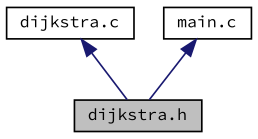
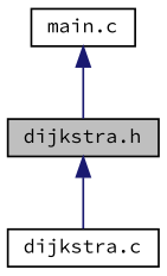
  digraph {
    fontname="Source Code Pro"
    node [color=black fillcolor=white fontname="Source Code Pro" fontsize=10 shape=record style=filled]
    edge [color=midnightblue dir=back fontname="Source Code Pro" fontsize=10 labelfontname=Helvetica labelfontsize=10 style=solid]
    n1 [fillcolor=grey75 fontcolor=black height=0.2 label="dijkstra.h" width=0.4]
    n2 [height=0.2 label="dijkstra.c" width=0.4]
    n3 [height=0.2 label="main.c" width=0.4]
-   n2 -> n1
+   n1 -> n2
    n3 -> n1
  }
